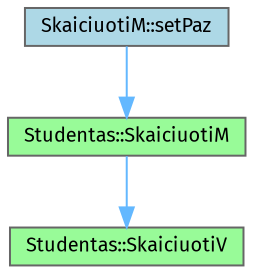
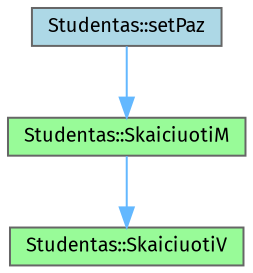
  digraph {
    fontname="Fira Sans"
    rankdir=TB
    node [color=grey40 fillcolor=palegreen fontname="Fira Sans" fontsize=10 shape=box style=filled]
    edge [color=steelblue1 fontname="Fira Sans" fontsize=10 labelfontname=Helvetica labelfontsize=10 style=solid]
-   n1 [color=gray40 fillcolor=lightblue fontcolor=black height=0.2 label="SkaiciuotiM::setPaz" width=0.4]
+   n1 [color=gray40 fillcolor=lightblue fontcolor=black height=0.2 label="Studentas::setPaz" width=0.4]
    n2 [height=0.2 label="Studentas::SkaiciuotiM" width=0.4]
    n3 [height=0.2 label="Studentas::SkaiciuotiV" width=0.4]
    n1 -> n2
    n2 -> n3
  }
